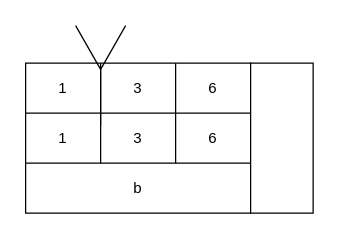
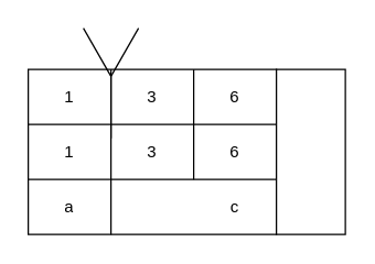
  <mxCell id="0" />
  <mxCell id="1" parent="0" />
  <mxCell id="2" value="" style="shape=table;html=1;whiteSpace=wrap;startSize=0;container=1;collapsible=0;childLayout=tableLayout;" parent="1" vertex="1"><mxGeometry x="20" y="50" width="180" height="120" as="geometry" /></mxCell>
  <mxCell id="3" value="" style="shape=partialRectangle;html=1;whiteSpace=wrap;collapsible=0;dropTarget=0;pointerEvents=0;fillColor=none;top=0;left=0;bottom=0;right=0;points=[[0,0.5],[1,0.5]];portConstraint=eastwest;" parent="2" vertex="1"><mxGeometry width="180" height="40" as="geometry" /></mxCell>
  <mxCell id="4" value="1" style="shape=partialRectangle;html=1;whiteSpace=wrap;connectable=0;fillColor=none;top=0;left=0;bottom=0;right=0;overflow=hidden;pointerEvents=1;" parent="3" vertex="1"><mxGeometry width="60" height="40" as="geometry"><mxRectangle width="60" height="40" as="alternateBounds" /></mxGeometry></mxCell>
  <mxCell id="5" value="3" style="shape=partialRectangle;html=1;whiteSpace=wrap;connectable=0;fillColor=none;top=0;left=0;bottom=0;right=0;overflow=hidden;pointerEvents=1;" parent="3" vertex="1"><mxGeometry x="60" width="60" height="40" as="geometry"><mxRectangle width="60" height="40" as="alternateBounds" /></mxGeometry></mxCell>
  <mxCell id="6" value="6" style="shape=partialRectangle;html=1;whiteSpace=wrap;connectable=0;fillColor=none;top=0;left=0;bottom=0;right=0;overflow=hidden;pointerEvents=1;" parent="3" vertex="1"><mxGeometry x="120" width="60" height="40" as="geometry"><mxRectangle width="60" height="40" as="alternateBounds" /></mxGeometry></mxCell>
  <mxCell id="7" value="" style="shape=partialRectangle;html=1;whiteSpace=wrap;collapsible=0;dropTarget=0;pointerEvents=0;fillColor=none;top=0;left=0;bottom=0;right=0;points=[[0,0.5],[1,0.5]];portConstraint=eastwest;" parent="2" vertex="1"><mxGeometry y="40" width="180" height="40" as="geometry" /></mxCell>
  <mxCell id="8" value="1" style="shape=partialRectangle;html=1;whiteSpace=wrap;connectable=0;fillColor=none;top=0;left=0;bottom=0;right=0;overflow=hidden;pointerEvents=1;" parent="7" vertex="1"><mxGeometry width="60" height="40" as="geometry"><mxRectangle width="60" height="40" as="alternateBounds" /></mxGeometry></mxCell>
  <mxCell id="9" value="3" style="shape=partialRectangle;html=1;whiteSpace=wrap;connectable=0;fillColor=none;top=0;left=0;bottom=0;right=0;overflow=hidden;pointerEvents=1;" parent="7" vertex="1"><mxGeometry x="60" width="60" height="40" as="geometry"><mxRectangle width="60" height="40" as="alternateBounds" /></mxGeometry></mxCell>
  <mxCell id="10" value="6" style="shape=partialRectangle;html=1;whiteSpace=wrap;connectable=0;fillColor=none;top=0;left=0;bottom=0;right=0;overflow=hidden;pointerEvents=1;" parent="7" vertex="1"><mxGeometry x="120" width="60" height="40" as="geometry"><mxRectangle width="60" height="40" as="alternateBounds" /></mxGeometry></mxCell>
  <mxCell id="11" value="" style="shape=partialRectangle;html=1;whiteSpace=wrap;collapsible=0;dropTarget=0;pointerEvents=0;fillColor=none;top=0;left=0;bottom=0;right=0;points=[[0,0.5],[1,0.5]];portConstraint=eastwest;" parent="2" vertex="1"><mxGeometry y="80" width="180" height="40" as="geometry" /></mxCell>
- <mxCell id="13" value="b" style="shape=partialRectangle;html=1;whiteSpace=wrap;connectable=0;fillColor=none;top=0;left=0;bottom=0;right=0;overflow=hidden;pointerEvents=1;" parent="11" vertex="1"><mxGeometry x="60" width="60" height="40" as="geometry"><mxRectangle width="60" height="40" as="alternateBounds" /></mxGeometry></mxCell>
+ <mxCell id="12" value="a" style="shape=partialRectangle;html=1;whiteSpace=wrap;connectable=0;fillColor=none;top=0;left=0;bottom=0;right=0;overflow=hidden;pointerEvents=1;" parent="11" vertex="1"><mxGeometry width="60" height="40" as="geometry"><mxRectangle width="60" height="40" as="alternateBounds" /></mxGeometry></mxCell>
+ <mxCell id="14" value="c" style="shape=partialRectangle;html=1;whiteSpace=wrap;connectable=0;fillColor=none;top=0;left=0;bottom=0;right=0;overflow=hidden;pointerEvents=1;" parent="11" vertex="1"><mxGeometry x="120" width="60" height="40" as="geometry"><mxRectangle width="60" height="40" as="alternateBounds" /></mxGeometry></mxCell>
  <mxCell id="15" value="" style="rounded=0;whiteSpace=wrap;html=1;" vertex="1" parent="1"><mxGeometry x="200" y="50" width="50" height="120" as="geometry" /></mxCell>
  <mxCell id="16" value="" style="verticalLabelPosition=bottom;outlineConnect=0;align=center;dashed=0;html=1;verticalAlign=top;shape=mxgraph.pid.misc.funnel;pointerEvents=1;" vertex="1" parent="1"><mxGeometry x="60" y="20" width="40" height="80" as="geometry" /></mxCell>
